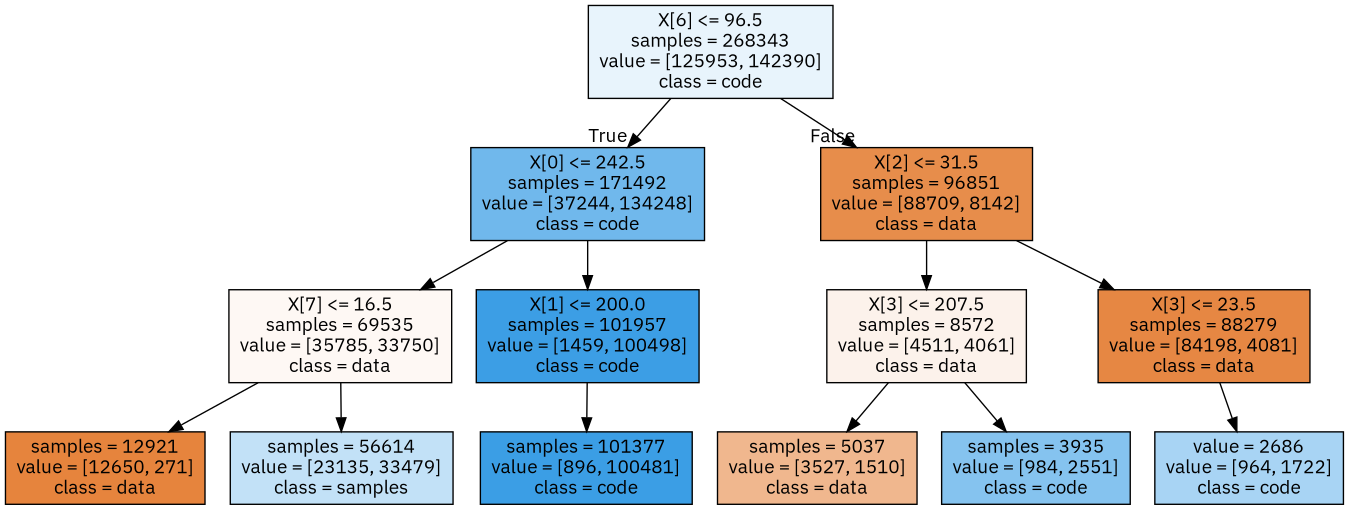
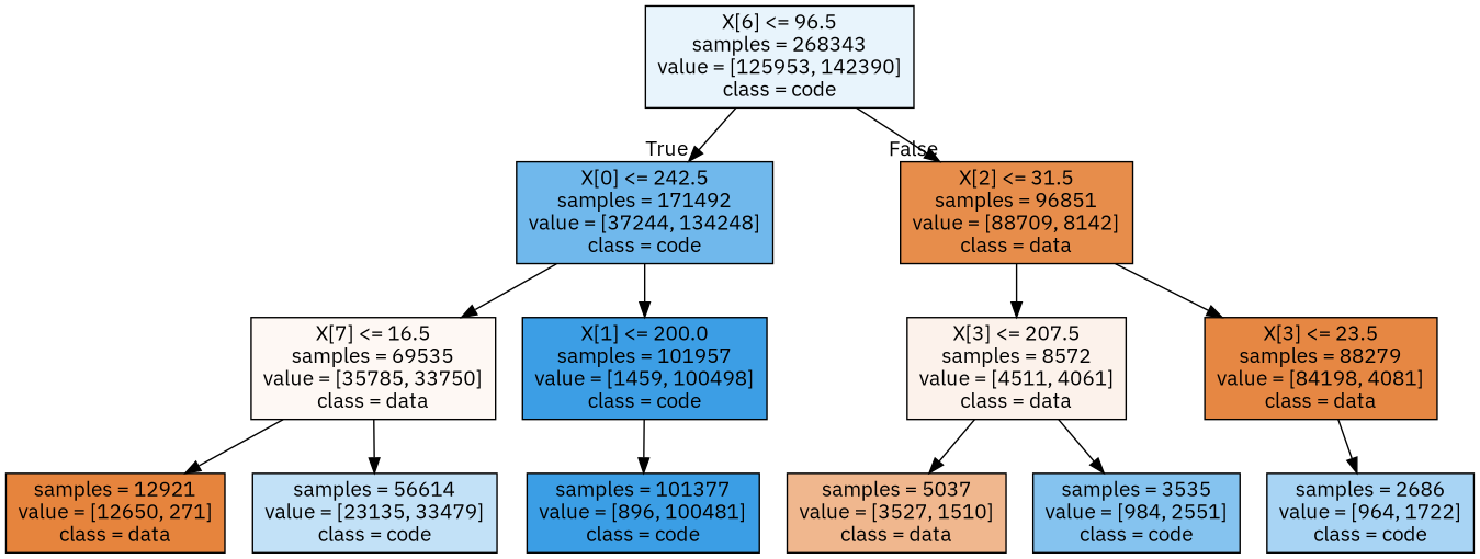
  digraph {
    fontname="IBM Plex Sans"
    node [color=black fontname="IBM Plex Sans" shape=box style=filled]
    edge [fontname="IBM Plex Sans"]
    n1 [fillcolor="#e8f4fc" label="X[6] <= 96.5\nsamples = 268343\nvalue = [125953, 142390]\nclass = code"]
    n2 [fillcolor="#70b8ec" label="X[0] <= 242.5\nsamples = 171492\nvalue = [37244, 134248]\nclass = code"]
    n3 [fillcolor="#e78d4b" label="X[2] <= 31.5\nsamples = 96851\nvalue = [88709, 8142]\nclass = data"]
    n4 [fillcolor="#fef8f4" label="X[7] <= 16.5\nsamples = 69535\nvalue = [35785, 33750]\nclass = data"]
    n5 [fillcolor="#3c9ee5" label="X[1] <= 200.0\nsamples = 101957\nvalue = [1459, 100498]\nclass = code"]
    n6 [fillcolor="#fcf2eb" label="X[3] <= 207.5\nsamples = 8572\nvalue = [4511, 4061]\nclass = data"]
    n7 [fillcolor="#e68743" label="X[3] <= 23.5\nsamples = 88279\nvalue = [84198, 4081]\nclass = data"]
    n8 [fillcolor="#e6843d" label="samples = 12921\nvalue = [12650, 271]\nclass = data"]
-   n9 [fillcolor="#c2e1f7" label="samples = 56614\nvalue = [23135, 33479]\nclass = samples"]
+   n9 [fillcolor="#c2e1f7" label="samples = 56614\nvalue = [23135, 33479]\nclass = code"]
    n10 [fillcolor="#3b9ee5" label="samples = 101377\nvalue = [896, 100481]\nclass = code"]
    n11 [fillcolor="#f0b78e" label="samples = 5037\nvalue = [3527, 1510]\nclass = data"]
-   n12 [fillcolor="#85c3ef" label="samples = 3935\nvalue = [984, 2551]\nclass = code"]
-   n13 [fillcolor="#a8d4f4" label="value = 2686\nvalue = [964, 1722]\nclass = code"]
+   n12 [fillcolor="#85c3ef" label="samples = 3535\nvalue = [984, 2551]\nclass = code"]
+   n13 [fillcolor="#a8d4f4" label="samples = 2686\nvalue = [964, 1722]\nclass = code"]
    n1 -> n2 [headlabel=True labelangle=45 labeldistance=2.5]
    n1 -> n3 [headlabel=False labelangle=-45 labeldistance=2.5]
    n2 -> n4
    n2 -> n5
    n3 -> n6
    n3 -> n7
    n4 -> n8
    n4 -> n9
    n5 -> n10
    n6 -> n11
    n6 -> n12
    n7 -> n13
  }
